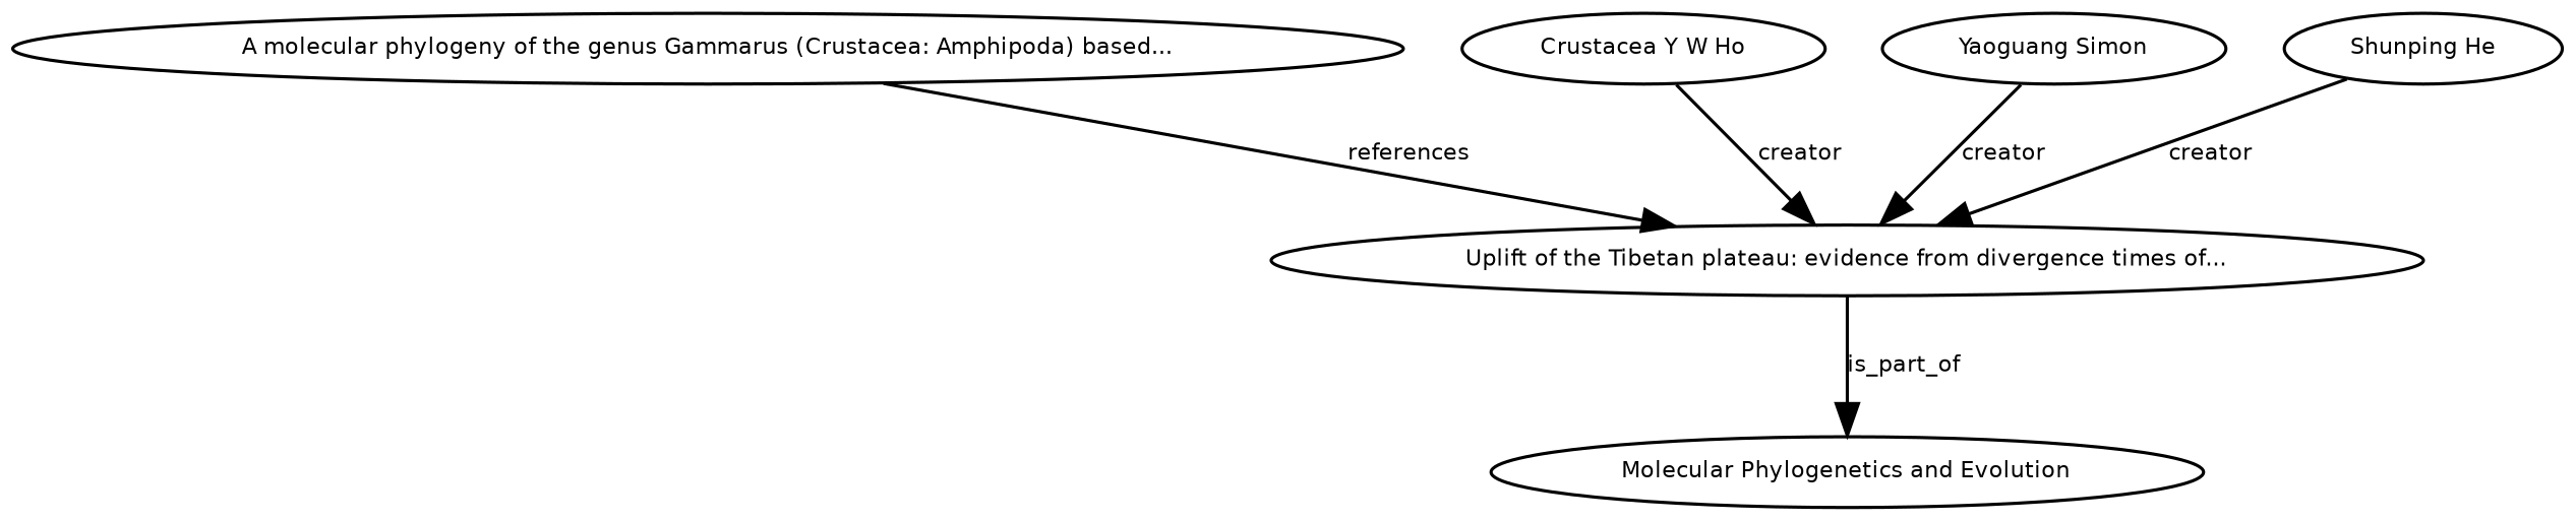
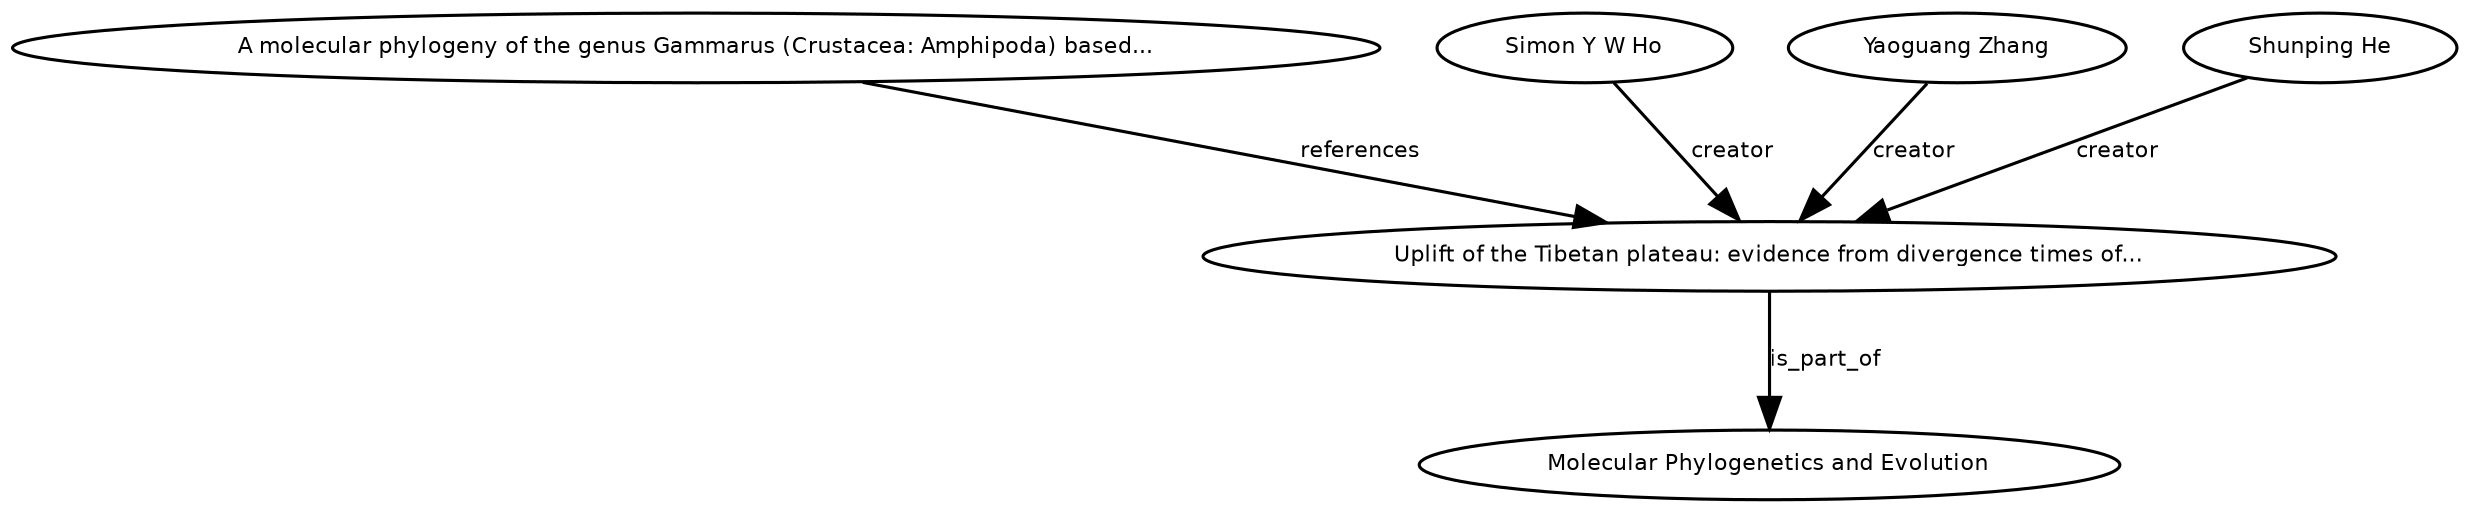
  digraph {
    node [fontname=Helvetica fontsize=7]
    edge [fontname=Helvetica fontsize=7]
    n1 [height=0.27433100247 label="Uplift of the Tibetan plateau: evidence from divergence times of..." width=0.27433100247]
    n2 [height=0.27433100247 label="Molecular Phylogenetics and Evolution" width=0.27433100247]
    n3 [height=0.27433100247 label="A molecular phylogeny of the genus Gammarus (Crustacea: Amphipoda) based..." width=0.27433100247]
-   n4 [height=0.27433100247 label="Crustacea Y W Ho" width=0.27433100247]
-   n5 [height=0.27433100247 label="Yaoguang Simon" width=0.27433100247]
+   n4 [height=0.27433100247 label="Simon Y W Ho" width=0.27433100247]
+   n5 [height=0.27433100247 label="Yaoguang Zhang" width=0.27433100247]
    n6 [height=0.27433100247 label="Shunping He" width=0.27433100247]
    n1 -> n2 [label=is_part_of]
    n3 -> n1 [label=references]
    n4 -> n1 [label=creator]
    n5 -> n1 [label=creator]
    n6 -> n1 [label=creator]
  }
